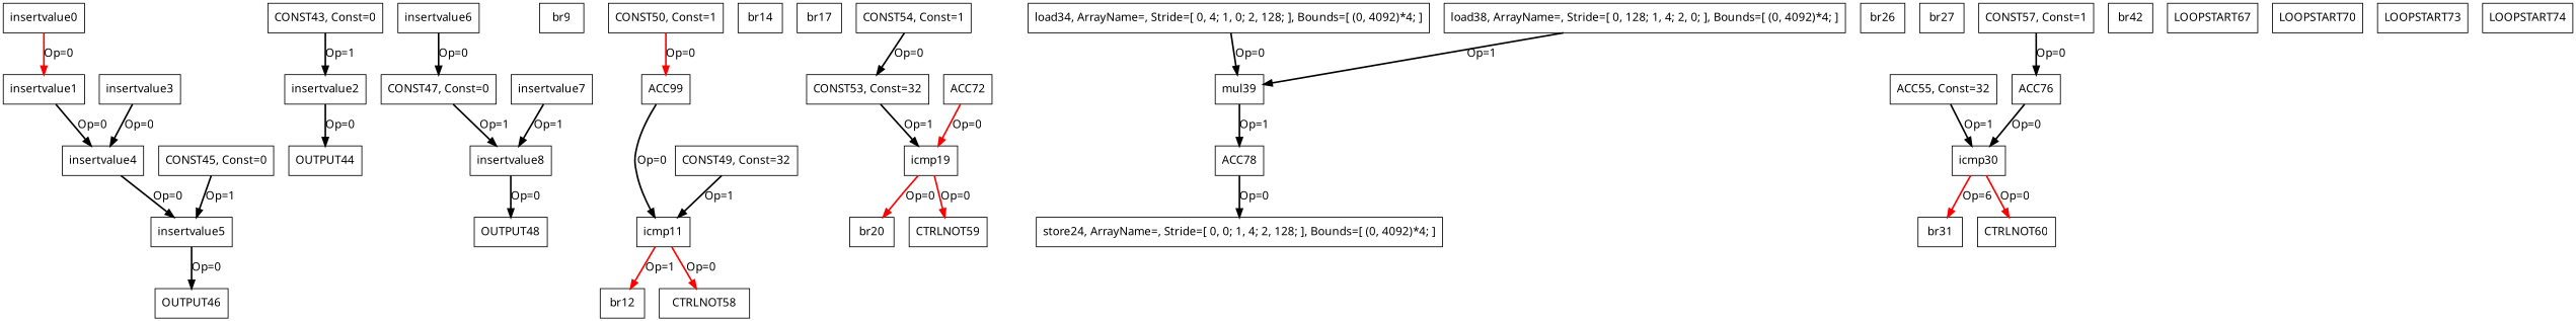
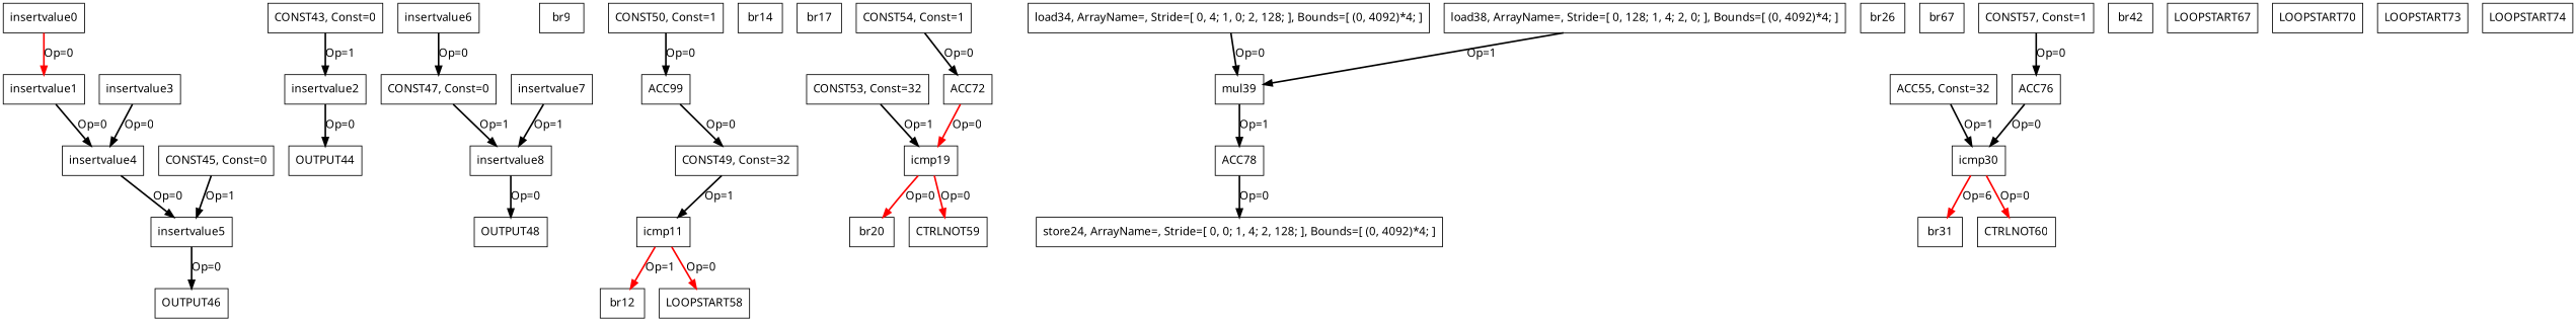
  digraph {
    fontname="Noto Sans"
    node [color=black fontname="Noto Sans" shape=box]
    edge [color=black fontname="Noto Sans" style=bold]
    n1 [label=insertvalue0]
    n2 [label=insertvalue1]
    n3 [label=insertvalue4]
    n4 [label=insertvalue2]
    n5 [label=OUTPUT44]
    n6 [label=insertvalue3]
    n7 [label=insertvalue5]
    n8 [label=OUTPUT46]
    n9 [label=insertvalue6]
    n10 [label="CONST47, Const=0"]
    n11 [label=insertvalue7]
    n12 [label=insertvalue8]
    n13 [label=OUTPUT48]
    n14 [label=br9]
    n15 [label=icmp11]
    n16 [label=br12]
-   n17 [label=CTRLNOT58]
+   n17 [label=LOOPSTART58]
    n18 [label=br14]
    n19 [label=br17]
    n20 [label=icmp19]
    n21 [label=br20]
    n22 [label=CTRLNOT59]
    n23 [label="store24, ArrayName=, Stride=[ 0, 0; 1, 4; 2, 128; ], Bounds=[ (0, 4092)*4; ]"]
    n24 [label=br26]
-   n25 [label=br27]
+   n25 [label=br67]
    n26 [label=icmp30]
    n27 [label=br31]
    n28 [label=CTRLNOT60]
    n29 [label="load34, ArrayName=, Stride=[ 0, 4; 1, 0; 2, 128; ], Bounds=[ (0, 4092)*4; ]"]
    n30 [label=mul39]
    n31 [label=ACC78]
    n32 [label="load38, ArrayName=, Stride=[ 0, 128; 1, 4; 2, 0; ], Bounds=[ (0, 4092)*4; ]"]
    n33 [label=br42]
    n34 [label="CONST43, Const=0"]
    n35 [label="CONST45, Const=0"]
    n36 [label="CONST49, Const=32"]
    n37 [label="CONST50, Const=1"]
    n38 [label=ACC99]
    n39 [label="CONST53, Const=32"]
    n40 [label="CONST54, Const=1"]
    n41 [label=ACC72]
    n42 [label="ACC55, Const=32"]
    n43 [label="CONST57, Const=1"]
    n44 [label=ACC76]
    n45 [label=LOOPSTART67]
    n46 [label=LOOPSTART70]
    n47 [label=LOOPSTART73]
    n48 [label=LOOPSTART74]
    n1 -> n2 [color=red label="Op=0"]
    n2 -> n3 [label="Op=0"]
    n3 -> n7 [label="Op=0"]
    n4 -> n5 [label="Op=0"]
    n6 -> n3 [label="Op=0"]
    n7 -> n8 [label="Op=0"]
    n9 -> n10 [label="Op=0"]
    n10 -> n12 [label="Op=1"]
    n11 -> n12 [label="Op=1"]
    n12 -> n13 [label="Op=0"]
    n15 -> n16 [color=red label="Op=1"]
    n15 -> n17 [color=red label="Op=0"]
    n20 -> n21 [color=red label="Op=0"]
    n20 -> n22 [color=red label="Op=0"]
    n26 -> n27 [color=red label="Op=6"]
    n26 -> n28 [color=red label="Op=0"]
    n29 -> n30 [label="Op=0"]
    n30 -> n31 [label="Op=1"]
    n31 -> n23 [label="Op=0"]
    n32 -> n30 [label="Op=1"]
    n34 -> n4 [label="Op=1"]
    n35 -> n7 [label="Op=1"]
    n36 -> n15 [label="Op=1"]
-   n37 -> n38 [color=red label="Op=0"]
-   n38 -> n15 [label="Op=0"]
+   n37 -> n38 [label="Op=0"]
+   n38 -> n36 [label="Op=0"]
    n39 -> n20 [label="Op=1"]
-   n40 -> n39 [label="Op=0"]
+   n40 -> n41 [label="Op=0"]
    n41 -> n20 [color=red label="Op=0"]
    n42 -> n26 [label="Op=1"]
    n43 -> n44 [label="Op=0"]
    n44 -> n26 [label="Op=0"]
  }
